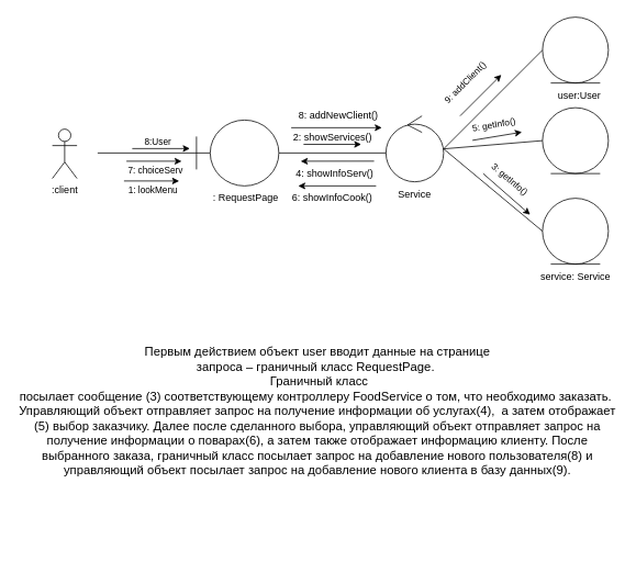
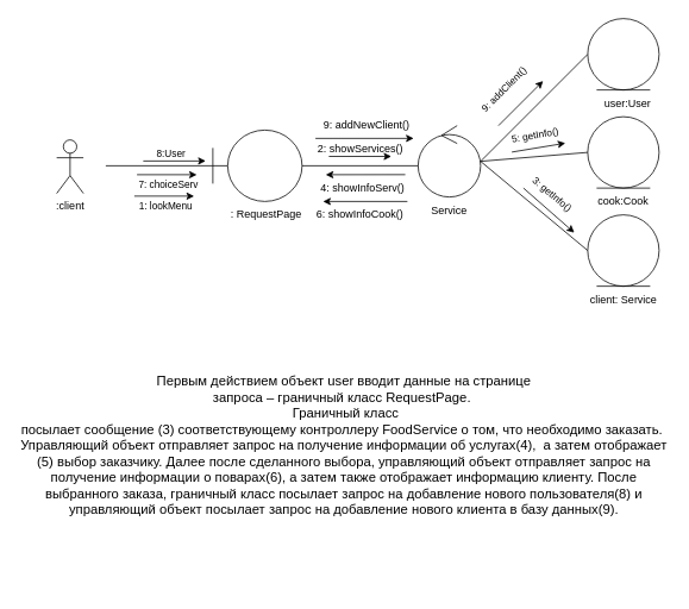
  <mxCell id="0" />
  <mxCell id="1" parent="0" />
  <mxCell id="2" value="" style="ellipse;shape=umlEntity;whiteSpace=wrap;html=1;" parent="1" vertex="1"><mxGeometry x="658" y="20" width="80" height="80" as="geometry" /></mxCell>
  <mxCell id="3" value="" style="ellipse;shape=umlEntity;whiteSpace=wrap;html=1;" parent="1" vertex="1"><mxGeometry x="658" y="130" width="80" height="80" as="geometry" /></mxCell>
  <mxCell id="4" value="" style="ellipse;shape=umlEntity;whiteSpace=wrap;html=1;" parent="1" vertex="1"><mxGeometry x="658" y="240" width="80" height="80" as="geometry" /></mxCell>
  <mxCell id="5" value="user:User" style="text;html=1;strokeColor=none;fillColor=none;align=center;verticalAlign=middle;whiteSpace=wrap;rounded=0;" parent="1" vertex="1"><mxGeometry x="668" y="100" width="70" height="30" as="geometry" /></mxCell>
- <mxCell id="7" value="service: Service" style="text;html=1;strokeColor=none;fillColor=none;align=center;verticalAlign=middle;whiteSpace=wrap;rounded=0;" parent="1" vertex="1"><mxGeometry x="650.5" y="320" width="95" height="30" as="geometry" /></mxCell>
+ <mxCell id="6" value="cook:Cook" style="text;html=1;strokeColor=none;fillColor=none;align=center;verticalAlign=middle;whiteSpace=wrap;rounded=0;" parent="1" vertex="1"><mxGeometry x="663" y="210" width="70" height="30" as="geometry" /></mxCell>
+ <mxCell id="7" value="client: Service" style="text;html=1;strokeColor=none;fillColor=none;align=center;verticalAlign=middle;whiteSpace=wrap;rounded=0;" parent="1" vertex="1"><mxGeometry x="650.5" y="320" width="95" height="30" as="geometry" /></mxCell>
  <mxCell id="8" value="" style="ellipse;shape=umlControl;whiteSpace=wrap;html=1;" parent="1" vertex="1"><mxGeometry x="468" y="140" width="70" height="80" as="geometry" /></mxCell>
  <mxCell id="9" value="Service" style="text;html=1;strokeColor=none;fillColor=none;align=center;verticalAlign=middle;whiteSpace=wrap;rounded=0;" parent="1" vertex="1"><mxGeometry x="443" y="220" width="120" height="30" as="geometry" /></mxCell>
  <mxCell id="10" value=":client" style="shape=umlActor;verticalLabelPosition=bottom;verticalAlign=top;html=1;outlineConnect=0;" parent="1" vertex="1"><mxGeometry x="63" y="156" width="30" height="60" as="geometry" /></mxCell>
  <mxCell id="11" value="" style="shape=umlBoundary;whiteSpace=wrap;html=1;" parent="1" vertex="1"><mxGeometry x="238" y="145" width="100" height="80" as="geometry" /></mxCell>
  <mxCell id="12" value=": RequestPage" style="text;html=1;strokeColor=none;fillColor=none;align=center;verticalAlign=middle;whiteSpace=wrap;rounded=0;" parent="1" vertex="1"><mxGeometry x="238" y="225" width="120" height="30" as="geometry" /></mxCell>
  <mxCell id="13" value="" style="endArrow=none;html=1;rounded=0;entryX=0;entryY=0.5;entryDx=0;entryDy=0;" parent="1" target="4" edge="1"><mxGeometry width="50" height="50" relative="1" as="geometry"><mxPoint x="538" y="180" as="sourcePoint" /><mxPoint x="528" y="140" as="targetPoint" /></mxGeometry></mxCell>
  <mxCell id="14" value="" style="endArrow=none;html=1;rounded=0;entryX=0;entryY=0.5;entryDx=0;entryDy=0;" parent="1" target="3" edge="1"><mxGeometry width="50" height="50" relative="1" as="geometry"><mxPoint x="538" y="180" as="sourcePoint" /><mxPoint x="528" y="140" as="targetPoint" /></mxGeometry></mxCell>
  <mxCell id="15" value="" style="endArrow=none;html=1;rounded=0;entryX=0;entryY=0.5;entryDx=0;entryDy=0;" parent="1" target="2" edge="1"><mxGeometry width="50" height="50" relative="1" as="geometry"><mxPoint x="538" y="180" as="sourcePoint" /><mxPoint x="528" y="140" as="targetPoint" /></mxGeometry></mxCell>
  <mxCell id="16" value="" style="endArrow=classic;html=1;rounded=0;" parent="1" edge="1"><mxGeometry width="50" height="50" relative="1" as="geometry"><mxPoint x="558" y="140" as="sourcePoint" /><mxPoint x="608" y="90" as="targetPoint" /></mxGeometry></mxCell>
  <mxCell id="17" value="9: addClient()" style="edgeLabel;html=1;align=center;verticalAlign=middle;resizable=0;points=[];rotation=-45;" parent="16" vertex="1" connectable="0"><mxGeometry x="0.04" y="3" relative="1" as="geometry"><mxPoint x="-19" y="-12" as="offset" /></mxGeometry></mxCell>
  <mxCell id="18" value="2: showServices()" style="text;html=1;strokeColor=none;fillColor=none;align=center;verticalAlign=middle;whiteSpace=wrap;rounded=0;" parent="1" vertex="1"><mxGeometry x="350.5" y="151" width="105" height="30" as="geometry" /></mxCell>
  <mxCell id="19" value="" style="endArrow=classic;html=1;rounded=0;" parent="1" edge="1"><mxGeometry width="50" height="50" relative="1" as="geometry"><mxPoint x="573" y="169.66" as="sourcePoint" /><mxPoint x="633" y="159.66" as="targetPoint" /></mxGeometry></mxCell>
  <mxCell id="20" value="5: getInfo()" style="edgeLabel;html=1;align=center;verticalAlign=middle;resizable=0;points=[];rotation=-10;" parent="19" vertex="1" connectable="0"><mxGeometry x="0.04" y="3" relative="1" as="geometry"><mxPoint x="-6" y="-11" as="offset" /></mxGeometry></mxCell>
  <mxCell id="21" value="" style="endArrow=classic;html=1;rounded=0;" parent="1" edge="1"><mxGeometry width="50" height="50" relative="1" as="geometry"><mxPoint x="586" y="210" as="sourcePoint" /><mxPoint x="643" y="260" as="targetPoint" /></mxGeometry></mxCell>
  <mxCell id="22" value="3: getInfo()" style="edgeLabel;html=1;align=right;verticalAlign=top;resizable=0;points=[];labelPosition=left;verticalLabelPosition=bottom;rotation=40;" parent="21" vertex="1" connectable="0"><mxGeometry x="0.04" y="3" relative="1" as="geometry"><mxPoint x="30" y="-9" as="offset" /></mxGeometry></mxCell>
  <mxCell id="23" value="" style="line;strokeWidth=1;fillColor=none;align=left;verticalAlign=middle;spacingTop=-1;spacingLeft=3;spacingRight=3;rotatable=0;labelPosition=right;points=[];portConstraint=eastwest;strokeColor=inherit;" parent="1" vertex="1"><mxGeometry x="338" y="181" width="130" height="8" as="geometry" /></mxCell>
  <mxCell id="24" value="" style="line;strokeWidth=1;fillColor=none;align=left;verticalAlign=middle;spacingTop=-1;spacingLeft=3;spacingRight=3;rotatable=0;labelPosition=right;points=[];portConstraint=eastwest;strokeColor=inherit;" parent="1" vertex="1"><mxGeometry x="118" y="181" width="120" height="8" as="geometry" /></mxCell>
  <mxCell id="25" value="4: showInfoServ()" style="text;html=1;strokeColor=none;fillColor=none;align=center;verticalAlign=middle;whiteSpace=wrap;rounded=0;" parent="1" vertex="1"><mxGeometry x="353" y="195" width="106" height="30" as="geometry" /></mxCell>
- <mxCell id="26" value="8: addNewClient()" style="text;html=1;strokeColor=none;fillColor=none;align=center;verticalAlign=middle;whiteSpace=wrap;rounded=0;" parent="1" vertex="1"><mxGeometry x="358" y="124.31" width="105" height="30" as="geometry" /></mxCell>
+ <mxCell id="26" value="9: addNewClient()" style="text;html=1;strokeColor=none;fillColor=none;align=center;verticalAlign=middle;whiteSpace=wrap;rounded=0;" parent="1" vertex="1"><mxGeometry x="358" y="124.31" width="105" height="30" as="geometry" /></mxCell>
  <mxCell id="27" value="" style="endArrow=classic;html=1;rounded=0;entryX=1;entryY=1;entryDx=0;entryDy=0;" parent="1" target="26" edge="1"><mxGeometry width="50" height="50" relative="1" as="geometry"><mxPoint x="353" y="154.31" as="sourcePoint" /><mxPoint x="423" y="154.31" as="targetPoint" /></mxGeometry></mxCell>
  <mxCell id="28" value="" style="endArrow=classic;html=1;rounded=0;" parent="1" edge="1"><mxGeometry width="50" height="50" relative="1" as="geometry"><mxPoint x="368" y="174.5" as="sourcePoint" /><mxPoint x="438" y="174.5" as="targetPoint" /></mxGeometry></mxCell>
  <mxCell id="29" value="" style="endArrow=classic;html=1;rounded=0;exitX=0.949;exitY=-0.002;exitDx=0;exitDy=0;exitPerimeter=0;" parent="1" source="25" edge="1"><mxGeometry width="50" height="50" relative="1" as="geometry"><mxPoint x="424.5" y="195" as="sourcePoint" /><mxPoint x="364.5" y="195" as="targetPoint" /></mxGeometry></mxCell>
  <mxCell id="30" value="" style="endArrow=classic;html=1;rounded=0;" parent="1" edge="1"><mxGeometry width="50" height="50" relative="1" as="geometry"><mxPoint x="160" y="179.66" as="sourcePoint" /><mxPoint x="230" y="179.66" as="targetPoint" /></mxGeometry></mxCell>
  <mxCell id="31" value="8:User" style="edgeLabel;html=1;align=center;verticalAlign=middle;resizable=0;points=[];" parent="30" vertex="1" connectable="0"><mxGeometry x="-0.114" y="3" relative="1" as="geometry"><mxPoint x="-1" y="-6" as="offset" /></mxGeometry></mxCell>
  <mxCell id="32" value="6: showInfoCook()" style="text;html=1;strokeColor=none;fillColor=none;align=center;verticalAlign=middle;whiteSpace=wrap;rounded=0;" parent="1" vertex="1"><mxGeometry x="350" y="225" width="106" height="30" as="geometry" /></mxCell>
  <mxCell id="33" value="" style="endArrow=classic;html=1;rounded=0;exitX=1;exitY=0;exitDx=0;exitDy=0;" parent="1" source="32" edge="1"><mxGeometry width="50" height="50" relative="1" as="geometry"><mxPoint x="421.5" y="225" as="sourcePoint" /><mxPoint x="361.5" y="225" as="targetPoint" /></mxGeometry></mxCell>
  <mxCell id="34" value="&lt;div style=&quot;font-size: 15px;&quot;&gt;&lt;font style=&quot;font-size: 15px;&quot;&gt;Первым действием объект user вводит данные на странице&lt;/font&gt;&lt;/div&gt;&lt;div style=&quot;font-size: 15px;&quot;&gt;&lt;font style=&quot;font-size: 15px;&quot;&gt;запроса – граничный класс RequestPage.&amp;nbsp;&lt;/font&gt;&lt;/div&gt;&lt;div style=&quot;font-size: 15px;&quot;&gt;&lt;font style=&quot;font-size: 15px;&quot;&gt;&amp;nbsp;Граничный класс&lt;/font&gt;&lt;/div&gt;&lt;div style=&quot;font-size: 15px;&quot;&gt;&lt;font style=&quot;font-size: 15px;&quot;&gt;посылает сообщение (3) соответствующему контроллеру FoodService&lt;/font&gt;&lt;span style=&quot;background-color: initial;&quot;&gt;&amp;nbsp;о том, что необходимо заказать.&amp;nbsp;&lt;/span&gt;&lt;/div&gt;&lt;div style=&quot;font-size: 15px;&quot;&gt;&lt;span style=&quot;background-color: initial;&quot;&gt;Управ&lt;/span&gt;&lt;font style=&quot;background-color: initial;&quot;&gt;ляющий объект отправляет запрос на получение информации об услугах(4),&amp;nbsp;&lt;/font&gt;&lt;span style=&quot;background-color: initial;&quot;&gt;&amp;nbsp;а затем отображает (5) выбор заказчику. Далее после сделанного выбора, управляющий объект отправляет запрос на получение информации о поварах(6), а затем также отображает информацию клиенту. После выбранного заказа, граничный класс посылает запрос на добавление нового пользователя(8) и управляющий объект посылает запрос на добавление нового клиента в базу данных(9).&lt;/span&gt;&lt;/div&gt;" style="text;html=1;strokeColor=none;fillColor=none;align=center;verticalAlign=middle;whiteSpace=wrap;rounded=0;" parent="1" vertex="1"><mxGeometry x="20" y="335" width="730" height="325" as="geometry" /></mxCell>
  <mxCell id="35" value="" style="endArrow=classic;html=1;rounded=0;" parent="1" edge="1"><mxGeometry width="50" height="50" relative="1" as="geometry"><mxPoint x="153" y="195" as="sourcePoint" /><mxPoint x="220" y="195" as="targetPoint" /></mxGeometry></mxCell>
  <mxCell id="36" value="7: choiceServ" style="edgeLabel;html=1;align=center;verticalAlign=middle;resizable=0;points=[];" parent="35" vertex="1" connectable="0"><mxGeometry x="0.015" y="-3" relative="1" as="geometry"><mxPoint y="7" as="offset" /></mxGeometry></mxCell>
  <mxCell id="37" value="" style="endArrow=classic;html=1;rounded=0;" parent="1" edge="1"><mxGeometry width="50" height="50" relative="1" as="geometry"><mxPoint x="150" y="219" as="sourcePoint" /><mxPoint x="217" y="219" as="targetPoint" /></mxGeometry></mxCell>
  <mxCell id="38" value="1: lookMenu" style="edgeLabel;html=1;align=center;verticalAlign=middle;resizable=0;points=[];" parent="37" vertex="1" connectable="0"><mxGeometry x="0.015" y="-3" relative="1" as="geometry"><mxPoint y="7" as="offset" /></mxGeometry></mxCell>
